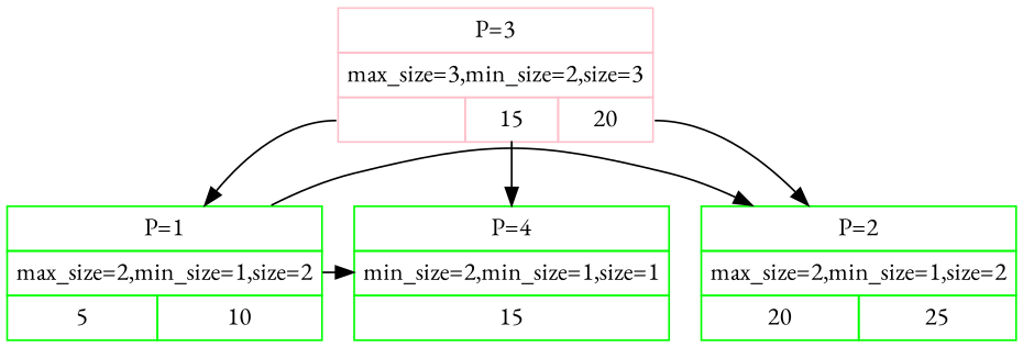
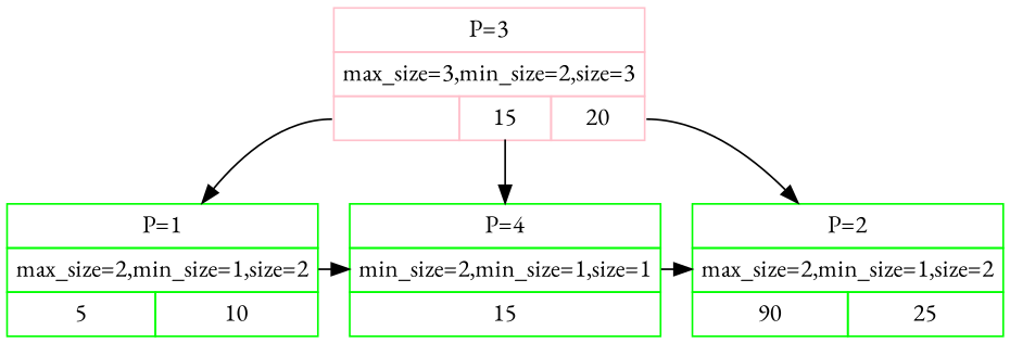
  digraph {
    fontname="EB Garamond"
    node [color=green fontname="EB Garamond" shape=plain]
    edge [fontname="EB Garamond"]
    n1 [label=<<TABLE BORDER="0" CELLBORDER="1" CELLSPACING="0" CELLPADDING="4"> <TR><TD COLSPAN="2">P=1</TD></TR> <TR><TD COLSPAN="2">max_size=2,min_size=1,size=2</TD></TR> <TR><TD>5</TD> <TD>10</TD> </TR></TABLE>>]
    n2 [label=<<TABLE BORDER="0" CELLBORDER="1" CELLSPACING="0" CELLPADDING="4"> <TR><TD COLSPAN="1">P=4</TD></TR> <TR><TD COLSPAN="1">min_size=2,min_size=1,size=1</TD></TR> <TR><TD>15</TD> </TR></TABLE>>]
-   n3 [label=<<TABLE BORDER="0" CELLBORDER="1" CELLSPACING="0" CELLPADDING="4"> <TR><TD COLSPAN="2">P=2</TD></TR> <TR><TD COLSPAN="2">max_size=2,min_size=1,size=2</TD></TR> <TR><TD>20</TD> <TD>25</TD> </TR></TABLE>>]
+   n3 [label=<<TABLE BORDER="0" CELLBORDER="1" CELLSPACING="0" CELLPADDING="4"> <TR><TD COLSPAN="2">P=2</TD></TR> <TR><TD COLSPAN="2">max_size=2,min_size=1,size=2</TD></TR> <TR><TD>90</TD> <TD>25</TD> </TR></TABLE>>]
    n4 [color=pink label=<<TABLE BORDER="0" CELLBORDER="1" CELLSPACING="0" CELLPADDING="4"> <TR><TD COLSPAN="3">P=3</TD></TR> <TR><TD COLSPAN="3">max_size=3,min_size=2,size=3</TD></TR> <TR><TD PORT="p1"> </TD> <TD PORT="p4">15</TD> <TD PORT="p2">20</TD> </TR></TABLE>>]
    subgraph sub_1 {
      rank=same
      n1
      n2
    }
    subgraph sub_2 {
      rank=same
      n2
      n3
    }
    n1 -> n2
-   n1 -> n3
+   n2 -> n3
    n4 -> n1 [tailport=p1]
    n4 -> n2 [tailport=p4]
    n4 -> n3 [tailport=p2]
  }
